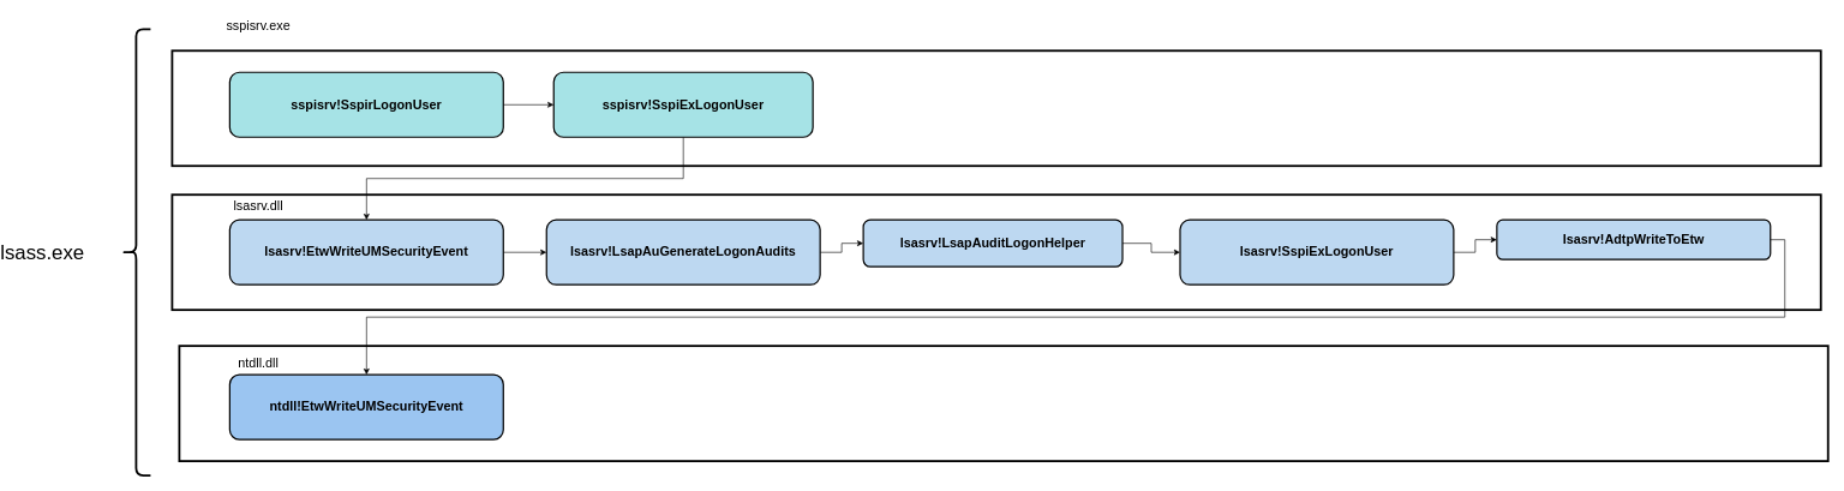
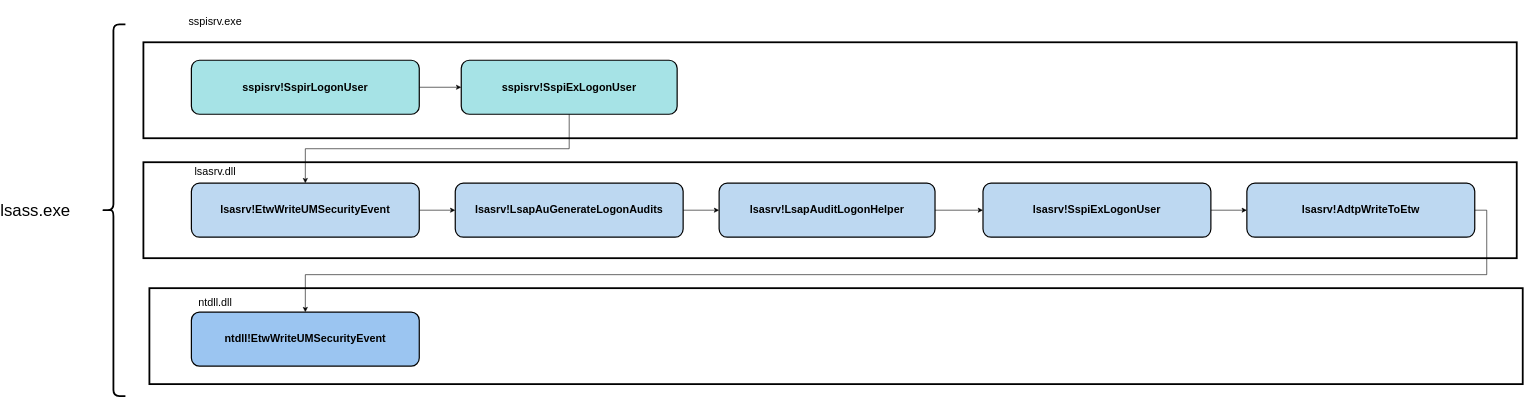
  <mxCell id="0" />
  <mxCell id="1" parent="0" />
  <mxCell id="2" value="" style="rounded=0;whiteSpace=wrap;html=1;fontSize=20;strokeWidth=3;" vertex="1" parent="1"><mxGeometry x="240" y="480" width="2290" height="160" as="geometry" /></mxCell>
  <mxCell id="3" value="" style="rounded=0;whiteSpace=wrap;html=1;fontSize=20;strokeWidth=3;" vertex="1" parent="1"><mxGeometry x="230" y="70" width="2290" height="160" as="geometry" /></mxCell>
  <mxCell id="4" value="&lt;font style=&quot;font-size: 18px;&quot;&gt;sspisrv.exe&lt;/font&gt;" style="text;html=1;strokeColor=none;fillColor=none;align=center;verticalAlign=middle;whiteSpace=wrap;rounded=0;" vertex="1" parent="1"><mxGeometry x="320" y="20" width="60" height="30" as="geometry" /></mxCell>
  <mxCell id="5" style="edgeStyle=orthogonalEdgeStyle;rounded=0;orthogonalLoop=1;jettySize=auto;html=1;exitX=1;exitY=0.5;exitDx=0;exitDy=0;entryX=0;entryY=0.5;entryDx=0;entryDy=0;" edge="1" parent="1" source="6" target="23"><mxGeometry relative="1" as="geometry" /></mxCell>
  <mxCell id="6" value="&lt;b&gt;sspisrv!SspirLogonUser&lt;/b&gt;" style="rounded=1;whiteSpace=wrap;html=1;fontSize=18;strokeWidth=2;fillColor=#A6E3E6;" vertex="1" parent="1"><mxGeometry x="310" y="100" width="380" height="90" as="geometry" /></mxCell>
  <mxCell id="7" value="&lt;span style=&quot;font-size: 28px;&quot;&gt;lsass.exe&lt;/span&gt;" style="text;html=1;strokeColor=none;fillColor=none;align=center;verticalAlign=middle;whiteSpace=wrap;rounded=0;" vertex="1" parent="1"><mxGeometry x="20" y="335" width="60" height="30" as="geometry" /></mxCell>
  <mxCell id="8" value="" style="shape=curlyBracket;whiteSpace=wrap;html=1;rounded=1;fontSize=20;strokeWidth=3;" vertex="1" parent="1"><mxGeometry x="160" y="40" width="40" height="620" as="geometry" /></mxCell>
  <mxCell id="9" value="" style="rounded=0;whiteSpace=wrap;html=1;fontSize=20;strokeWidth=3;" vertex="1" parent="1"><mxGeometry x="230" y="270" width="2290" height="160" as="geometry" /></mxCell>
  <mxCell id="10" value="&lt;font style=&quot;font-size: 18px;&quot;&gt;lsasrv.dll&lt;/font&gt;" style="text;html=1;strokeColor=none;fillColor=none;align=center;verticalAlign=middle;whiteSpace=wrap;rounded=0;" vertex="1" parent="1"><mxGeometry x="320" y="270" width="60" height="30" as="geometry" /></mxCell>
  <mxCell id="11" style="edgeStyle=orthogonalEdgeStyle;rounded=0;orthogonalLoop=1;jettySize=auto;html=1;exitX=0.5;exitY=1;exitDx=0;exitDy=0;startArrow=none;" edge="1" parent="1" source="2" target="2"><mxGeometry relative="1" as="geometry" /></mxCell>
- <mxCell id="12" value="&lt;b&gt;lsasrv!AdtpWriteToEtw&lt;/b&gt;" style="rounded=1;whiteSpace=wrap;html=1;fontSize=18;strokeWidth=2;fillColor=#BDD8F1;" vertex="1" parent="1"><mxGeometry x="2070" y="305" width="380" height="55" as="geometry" /></mxCell>
+ <mxCell id="12" value="&lt;b&gt;lsasrv!AdtpWriteToEtw&lt;/b&gt;" style="rounded=1;whiteSpace=wrap;html=1;fontSize=18;strokeWidth=2;fillColor=#BDD8F1;" vertex="1" parent="1"><mxGeometry x="2070" y="305" width="380" height="90" as="geometry" /></mxCell>
  <mxCell id="13" style="edgeStyle=orthogonalEdgeStyle;rounded=0;orthogonalLoop=1;jettySize=auto;html=1;entryX=0;entryY=0.5;entryDx=0;entryDy=0;" edge="1" parent="1" source="14" target="12"><mxGeometry relative="1" as="geometry" /></mxCell>
  <mxCell id="14" value="&lt;b&gt;lsasrv!SspiExLogonUser&lt;/b&gt;" style="rounded=1;whiteSpace=wrap;html=1;fontSize=18;strokeWidth=2;fillColor=#BDD8F1;" vertex="1" parent="1"><mxGeometry x="1630" y="305" width="380" height="90" as="geometry" /></mxCell>
  <mxCell id="15" style="edgeStyle=orthogonalEdgeStyle;rounded=0;orthogonalLoop=1;jettySize=auto;html=1;entryX=0;entryY=0.5;entryDx=0;entryDy=0;" edge="1" parent="1" source="16" target="25"><mxGeometry relative="1" as="geometry" /></mxCell>
  <mxCell id="16" value="&lt;b&gt;lsasrv!LsapAuGenerateLogonAudits&lt;/b&gt;" style="rounded=1;whiteSpace=wrap;html=1;fontSize=18;strokeWidth=2;fillColor=#BDD8F1;" vertex="1" parent="1"><mxGeometry x="750" y="305" width="380" height="90" as="geometry" /></mxCell>
  <mxCell id="17" style="edgeStyle=orthogonalEdgeStyle;rounded=0;orthogonalLoop=1;jettySize=auto;html=1;exitX=1;exitY=0.5;exitDx=0;exitDy=0;entryX=0;entryY=0.5;entryDx=0;entryDy=0;" edge="1" parent="1" source="18" target="16"><mxGeometry relative="1" as="geometry" /></mxCell>
  <mxCell id="18" value="&lt;b&gt;lsasrv!EtwWriteUMSecurityEvent&lt;/b&gt;" style="rounded=1;whiteSpace=wrap;html=1;fontSize=18;strokeWidth=2;fillColor=#BDD8F1;" vertex="1" parent="1"><mxGeometry x="310" y="305" width="380" height="90" as="geometry" /></mxCell>
  <mxCell id="19" value="&lt;font style=&quot;font-size: 18px;&quot;&gt;ntdll.dll&lt;/font&gt;" style="text;html=1;strokeColor=none;fillColor=none;align=center;verticalAlign=middle;whiteSpace=wrap;rounded=0;" vertex="1" parent="1"><mxGeometry x="320" y="490" width="60" height="30" as="geometry" /></mxCell>
  <mxCell id="20" style="edgeStyle=orthogonalEdgeStyle;rounded=0;orthogonalLoop=1;jettySize=auto;html=1;entryX=0.5;entryY=0;entryDx=0;entryDy=0;exitX=1;exitY=0.5;exitDx=0;exitDy=0;" edge="1" parent="1" source="12" target="21"><mxGeometry relative="1" as="geometry"><mxPoint x="2270" y="400" as="sourcePoint" /></mxGeometry></mxCell>
  <mxCell id="21" value="&lt;b&gt;ntdll!EtwWriteUMSecurityEvent&lt;/b&gt;" style="rounded=1;whiteSpace=wrap;html=1;fontSize=18;strokeWidth=2;fillColor=#9BC5F1;" vertex="1" parent="1"><mxGeometry x="310" y="520" width="380" height="90" as="geometry" /></mxCell>
  <mxCell id="22" style="edgeStyle=orthogonalEdgeStyle;rounded=0;orthogonalLoop=1;jettySize=auto;html=1;exitX=0.5;exitY=1;exitDx=0;exitDy=0;" edge="1" parent="1" source="23" target="18"><mxGeometry relative="1" as="geometry" /></mxCell>
  <mxCell id="23" value="&lt;b&gt;sspisrv!SspiExLogonUser&lt;/b&gt;" style="rounded=1;whiteSpace=wrap;html=1;fontSize=18;strokeWidth=2;fillColor=#A6E3E6;" vertex="1" parent="1"><mxGeometry x="760" y="100" width="360" height="90" as="geometry" /></mxCell>
  <mxCell id="24" style="edgeStyle=orthogonalEdgeStyle;rounded=0;orthogonalLoop=1;jettySize=auto;html=1;entryX=0;entryY=0.5;entryDx=0;entryDy=0;" edge="1" parent="1" source="25" target="14"><mxGeometry relative="1" as="geometry" /></mxCell>
- <mxCell id="25" value="&lt;b&gt;lsasrv!LsapAuditLogonHelper&lt;/b&gt;" style="rounded=1;whiteSpace=wrap;html=1;fontSize=18;strokeWidth=2;fillColor=#BDD8F1;" vertex="1" parent="1"><mxGeometry x="1190" y="305" width="360" height="65" as="geometry" /></mxCell>
+ <mxCell id="25" value="&lt;b&gt;lsasrv!LsapAuditLogonHelper&lt;/b&gt;" style="rounded=1;whiteSpace=wrap;html=1;fontSize=18;strokeWidth=2;fillColor=#BDD8F1;" vertex="1" parent="1"><mxGeometry x="1190" y="305" width="360" height="90" as="geometry" /></mxCell>
